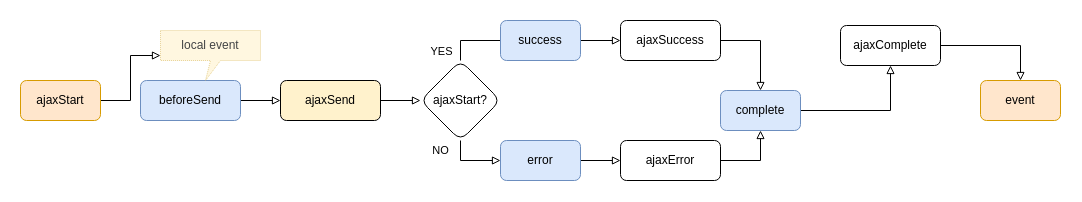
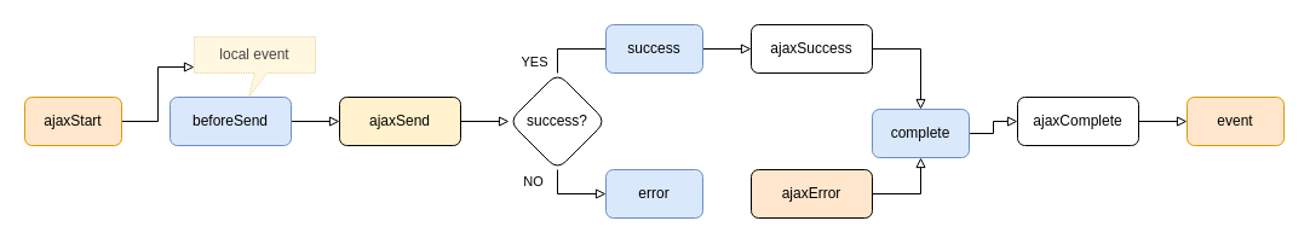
  <mxCell id="0" />
  <mxCell id="1" parent="0" />
  <mxCell id="2" value="" style="edgeStyle=orthogonalEdgeStyle;rounded=0;orthogonalLoop=1;jettySize=auto;html=1;endArrow=block;endFill=0;" edge="1" parent="1" source="3" target="25"><mxGeometry relative="1" as="geometry" /></mxCell>
  <mxCell id="3" value="ajaxStart" style="rounded=1;whiteSpace=wrap;html=1;fontSize=12;glass=0;strokeWidth=1;shadow=0;fillColor=#ffe6cc;strokeColor=#d79b00;" parent="1" vertex="1"><mxGeometry x="20" y="80" width="80" height="40" as="geometry" /></mxCell>
  <mxCell id="4" value="" style="edgeStyle=orthogonalEdgeStyle;rounded=0;orthogonalLoop=1;jettySize=auto;html=1;endArrow=block;endFill=0;" edge="1" parent="1" source="5" target="7"><mxGeometry relative="1" as="geometry" /></mxCell>
  <mxCell id="5" value="beforeSend" style="rounded=1;whiteSpace=wrap;html=1;fontSize=12;glass=0;strokeWidth=1;shadow=0;fillColor=#dae8fc;strokeColor=#6c8ebf;" vertex="1" parent="1"><mxGeometry x="140" y="80" width="100" height="40" as="geometry" /></mxCell>
  <mxCell id="6" value="" style="edgeStyle=orthogonalEdgeStyle;rounded=0;orthogonalLoop=1;jettySize=auto;html=1;endArrow=block;endFill=0;" edge="1" parent="1" source="7" target="11"><mxGeometry relative="1" as="geometry" /></mxCell>
  <mxCell id="7" value="ajaxSend" style="rounded=1;whiteSpace=wrap;html=1;fontSize=12;glass=0;strokeWidth=1;shadow=0;fillColor=#fff2cc;" vertex="1" parent="1"><mxGeometry x="280" y="80" width="100" height="40" as="geometry" /></mxCell>
  <mxCell id="8" value="" style="edgeStyle=orthogonalEdgeStyle;rounded=0;orthogonalLoop=1;jettySize=auto;html=1;entryX=0;entryY=0.5;entryDx=0;entryDy=0;endArrow=none;endFill=0;" edge="1" parent="1" source="11" target="15"><mxGeometry relative="1" as="geometry"><mxPoint x="500" y="10" as="targetPoint" /><Array as="points"><mxPoint x="460" y="40" /></Array></mxGeometry></mxCell>
  <mxCell id="9" value="YES" style="edgeLabel;html=1;align=center;verticalAlign=middle;resizable=0;points=[];" vertex="1" connectable="0" parent="8"><mxGeometry x="0.033" y="4" relative="1" as="geometry"><mxPoint x="-31" y="14" as="offset" /></mxGeometry></mxCell>
  <mxCell id="10" value="NO" style="edgeStyle=orthogonalEdgeStyle;rounded=0;orthogonalLoop=1;jettySize=auto;html=1;endArrow=block;endFill=0;entryX=0;entryY=0.5;entryDx=0;entryDy=0;" edge="1" parent="1" source="11" target="13"><mxGeometry x="-0.667" y="-20" relative="1" as="geometry"><mxPoint x="460" y="260" as="targetPoint" /><Array as="points"><mxPoint x="460" y="160" /></Array><mxPoint as="offset" /></mxGeometry></mxCell>
- <mxCell id="11" value="ajaxStart?" style="rhombus;whiteSpace=wrap;html=1;rounded=1;glass=0;strokeWidth=1;shadow=0;" vertex="1" parent="1"><mxGeometry x="420" y="60" width="80" height="80" as="geometry" /></mxCell>
- <mxCell id="12" value="" style="edgeStyle=orthogonalEdgeStyle;rounded=0;orthogonalLoop=1;jettySize=auto;html=1;endArrow=block;endFill=0;" edge="1" parent="1" source="13" target="19"><mxGeometry relative="1" as="geometry" /></mxCell>
+ <mxCell id="11" value="success?" style="rhombus;whiteSpace=wrap;html=1;rounded=1;glass=0;strokeWidth=1;shadow=0;" vertex="1" parent="1"><mxGeometry x="420" y="60" width="80" height="80" as="geometry" /></mxCell>
  <mxCell id="13" value="error" style="rounded=1;whiteSpace=wrap;html=1;fontSize=12;glass=0;strokeWidth=1;shadow=0;fillColor=#dae8fc;strokeColor=#6c8ebf;" vertex="1" parent="1"><mxGeometry x="500" y="140" width="80" height="40" as="geometry" /></mxCell>
  <mxCell id="14" value="" style="edgeStyle=orthogonalEdgeStyle;rounded=0;orthogonalLoop=1;jettySize=auto;html=1;endArrow=block;endFill=0;" edge="1" parent="1" source="15" target="17"><mxGeometry relative="1" as="geometry" /></mxCell>
  <mxCell id="15" value="success" style="rounded=1;whiteSpace=wrap;html=1;fontSize=12;glass=0;strokeWidth=1;shadow=0;fillColor=#dae8fc;strokeColor=#6c8ebf;" vertex="1" parent="1"><mxGeometry x="500" y="20" width="80" height="40" as="geometry" /></mxCell>
  <mxCell id="16" value="" style="edgeStyle=orthogonalEdgeStyle;rounded=0;orthogonalLoop=1;jettySize=auto;html=1;endArrow=block;endFill=0;" edge="1" parent="1" source="17" target="21"><mxGeometry relative="1" as="geometry"><Array as="points"><mxPoint x="760" y="40" /></Array></mxGeometry></mxCell>
  <mxCell id="17" value="ajaxSuccess" style="rounded=1;whiteSpace=wrap;html=1;fontSize=12;glass=0;strokeWidth=1;shadow=0;" vertex="1" parent="1"><mxGeometry x="620" y="20" width="100" height="40" as="geometry" /></mxCell>
  <mxCell id="18" value="" style="edgeStyle=orthogonalEdgeStyle;rounded=0;orthogonalLoop=1;jettySize=auto;html=1;entryX=0.5;entryY=1;entryDx=0;entryDy=0;endArrow=block;endFill=0;" edge="1" parent="1" source="19" target="21"><mxGeometry relative="1" as="geometry"><mxPoint x="920" y="160" as="targetPoint" /><Array as="points"><mxPoint x="760" y="160" /></Array></mxGeometry></mxCell>
- <mxCell id="19" value="ajaxError" style="rounded=1;whiteSpace=wrap;html=1;fontSize=12;glass=0;strokeWidth=1;shadow=0;" vertex="1" parent="1"><mxGeometry x="620" y="140" width="100" height="40" as="geometry" /></mxCell>
+ <mxCell id="19" value="ajaxError" style="rounded=1;whiteSpace=wrap;html=1;fontSize=12;glass=0;strokeWidth=1;shadow=0;fillColor=#ffe6cc;" vertex="1" parent="1"><mxGeometry x="620" y="140" width="100" height="40" as="geometry" /></mxCell>
  <mxCell id="20" value="" style="edgeStyle=orthogonalEdgeStyle;rounded=0;orthogonalLoop=1;jettySize=auto;html=1;endArrow=block;endFill=0;" edge="1" parent="1" source="21" target="23"><mxGeometry relative="1" as="geometry" /></mxCell>
  <mxCell id="21" value="complete" style="rounded=1;whiteSpace=wrap;html=1;fontSize=12;glass=0;strokeWidth=1;shadow=0;fillColor=#dae8fc;strokeColor=#6c8ebf;" vertex="1" parent="1"><mxGeometry x="720" y="90" width="80" height="40" as="geometry" /></mxCell>
  <mxCell id="22" value="" style="edgeStyle=orthogonalEdgeStyle;rounded=0;orthogonalLoop=1;jettySize=auto;html=1;endArrow=block;endFill=0;" edge="1" parent="1" source="23" target="24"><mxGeometry relative="1" as="geometry" /></mxCell>
- <mxCell id="23" value="ajaxComplete" style="rounded=1;whiteSpace=wrap;html=1;fontSize=12;glass=0;strokeWidth=1;shadow=0;" vertex="1" parent="1"><mxGeometry x="840" y="25" width="100" height="40" as="geometry" /></mxCell>
+ <mxCell id="23" value="ajaxComplete" style="rounded=1;whiteSpace=wrap;html=1;fontSize=12;glass=0;strokeWidth=1;shadow=0;" vertex="1" parent="1"><mxGeometry x="840" y="80" width="100" height="40" as="geometry" /></mxCell>
  <mxCell id="24" value="event" style="rounded=1;whiteSpace=wrap;html=1;fontSize=12;glass=0;strokeWidth=1;shadow=0;fillColor=#ffe6cc;strokeColor=#d79b00;" vertex="1" parent="1"><mxGeometry x="980" y="80" width="80" height="40" as="geometry" /></mxCell>
  <mxCell id="25" value="local event" style="shape=callout;whiteSpace=wrap;html=1;perimeter=calloutPerimeter;fillColor=#fff2cc;strokeColor=#d6b656;position2=0.45;size=20;position=0.5;dashed=1;dashPattern=1 1;opacity=60;base=10;fontColor=#434445;" vertex="1" parent="1"><mxGeometry x="160" y="30" width="100" height="50" as="geometry" /></mxCell>
